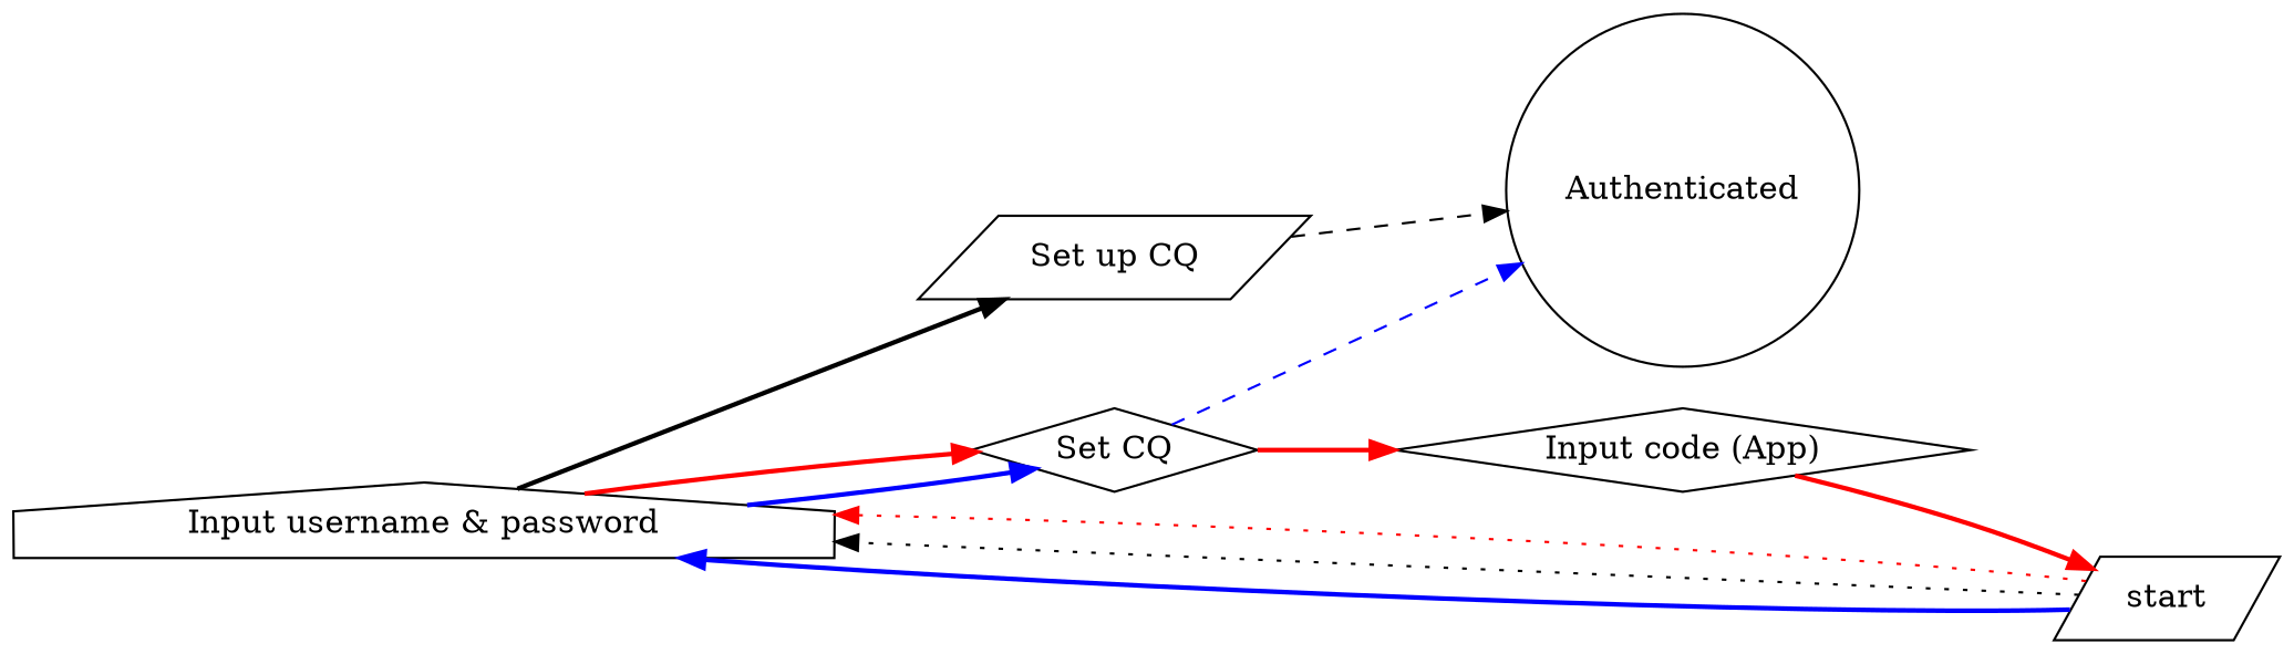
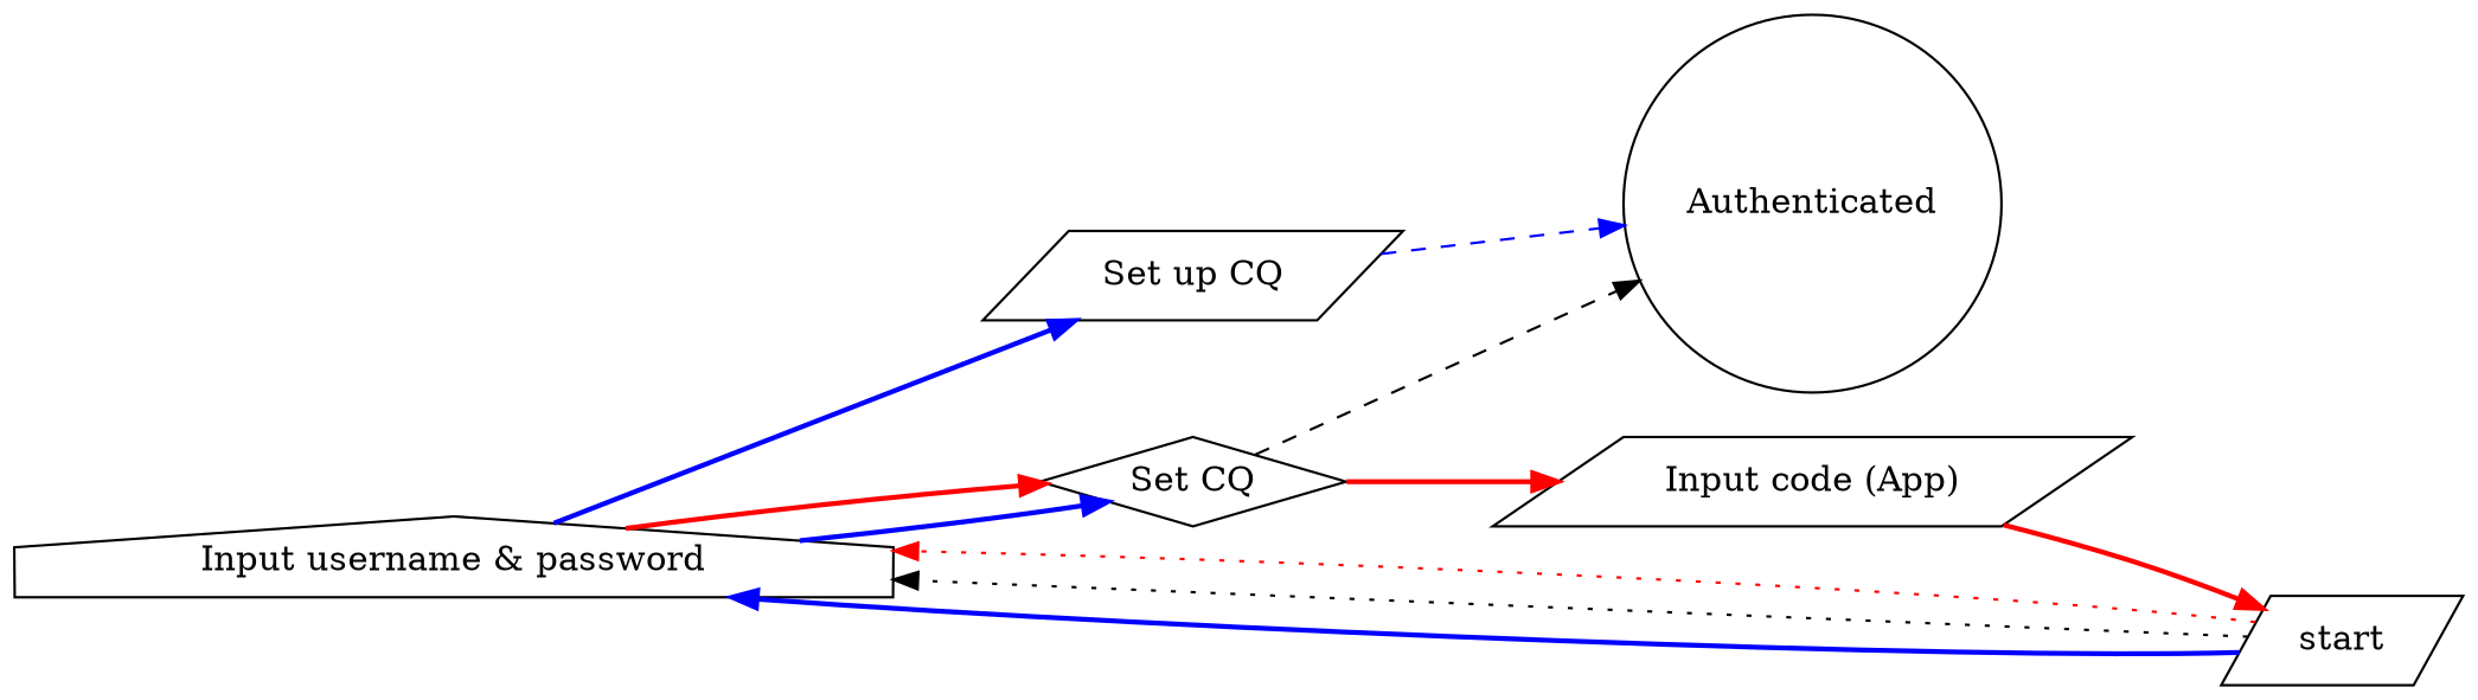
  digraph {
    fontname="DejaVu Serif"
    rankdir=LR
    node [fontname="DejaVu Serif" shape=diamond]
    edge [color=red fontname="DejaVu Serif" style=bold]
    n1 [label="Input username & password" shape=house]
    n2 [label="Set CQ"]
    "Set up CQ" [shape=parallelogram]
    n4 [label=Authenticated shape=circle]
-   "Input code (App)"
+   "Input code (App)" [shape=parallelogram]
    start [shape=parallelogram]
    n1 -> n2 [color=blue]
    n1 -> n2
-   n1 -> "Set up CQ" [color=black]
-   n2 -> n4 [color=blue style=dashed]
+   n1 -> "Set up CQ" [color=blue]
+   n2 -> n4 [color=black style=dashed]
    n2 -> "Input code (App)"
-   "Set up CQ" -> n4 [color=black style=dashed]
+   "Set up CQ" -> n4 [color=blue style=dashed]
    "Input code (App)" -> start
    start -> n1 [color=blue]
    start -> n1 [color=black style=dotted]
    start -> n1 [style=dotted]
  }
